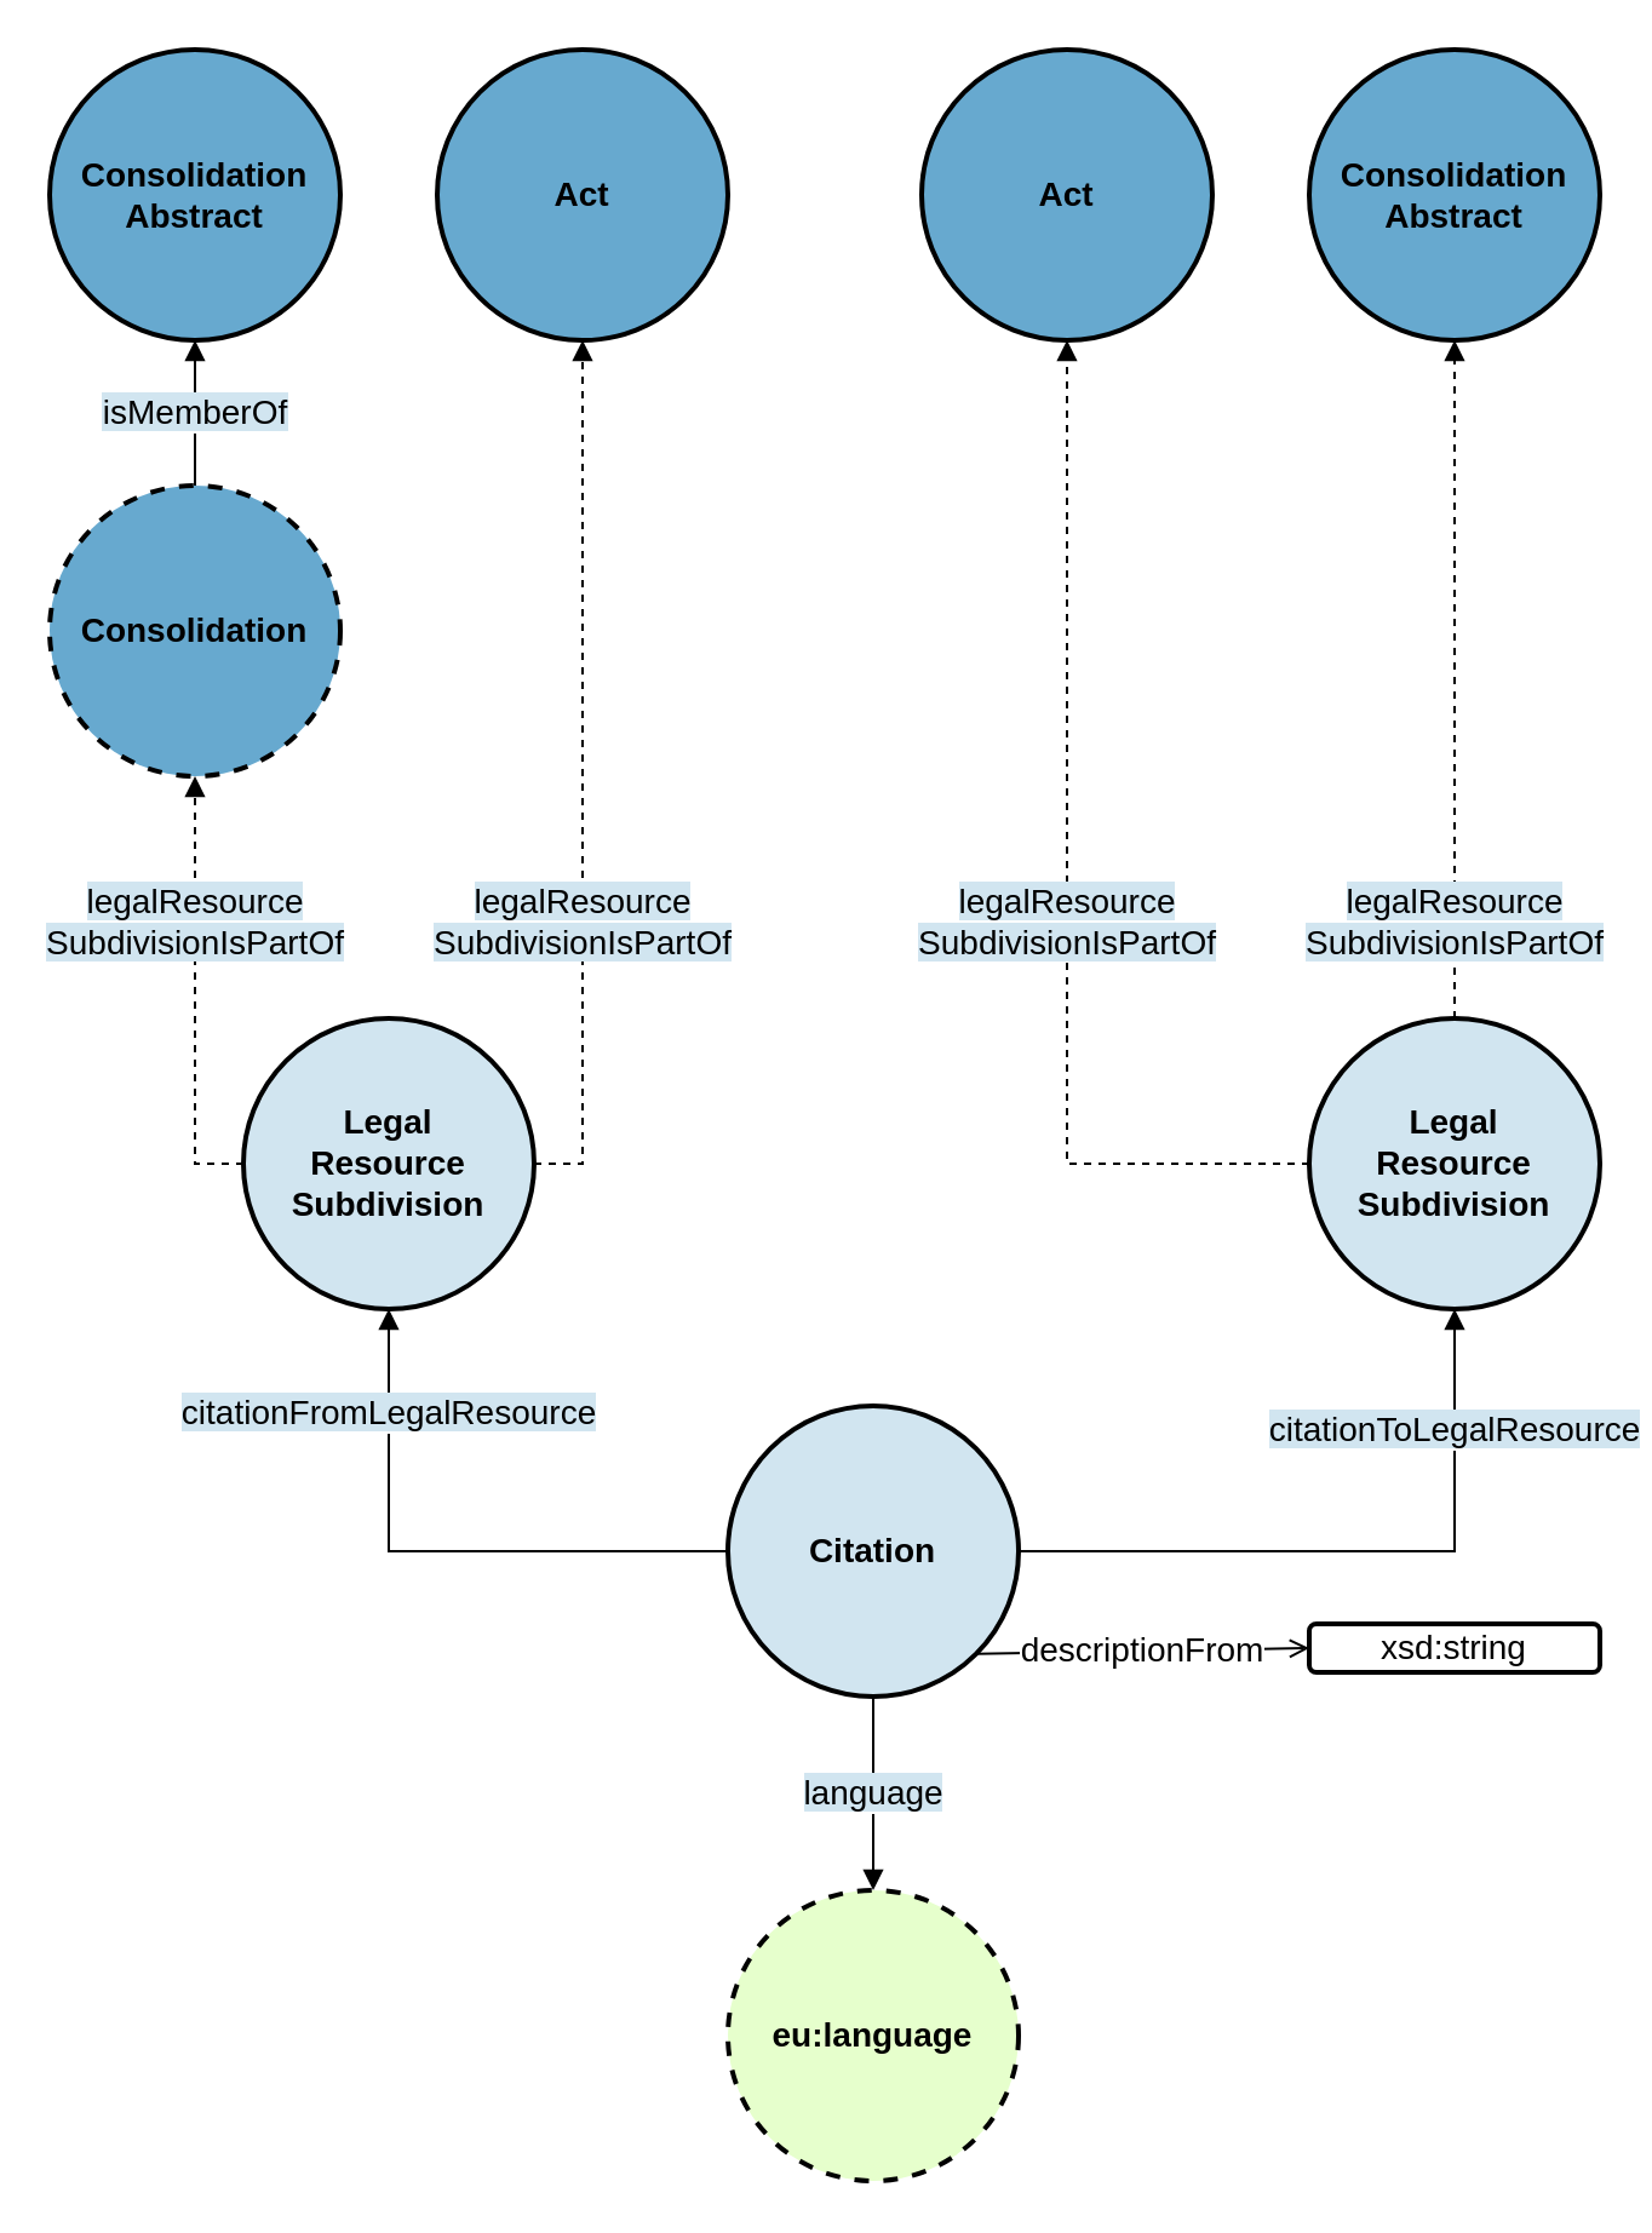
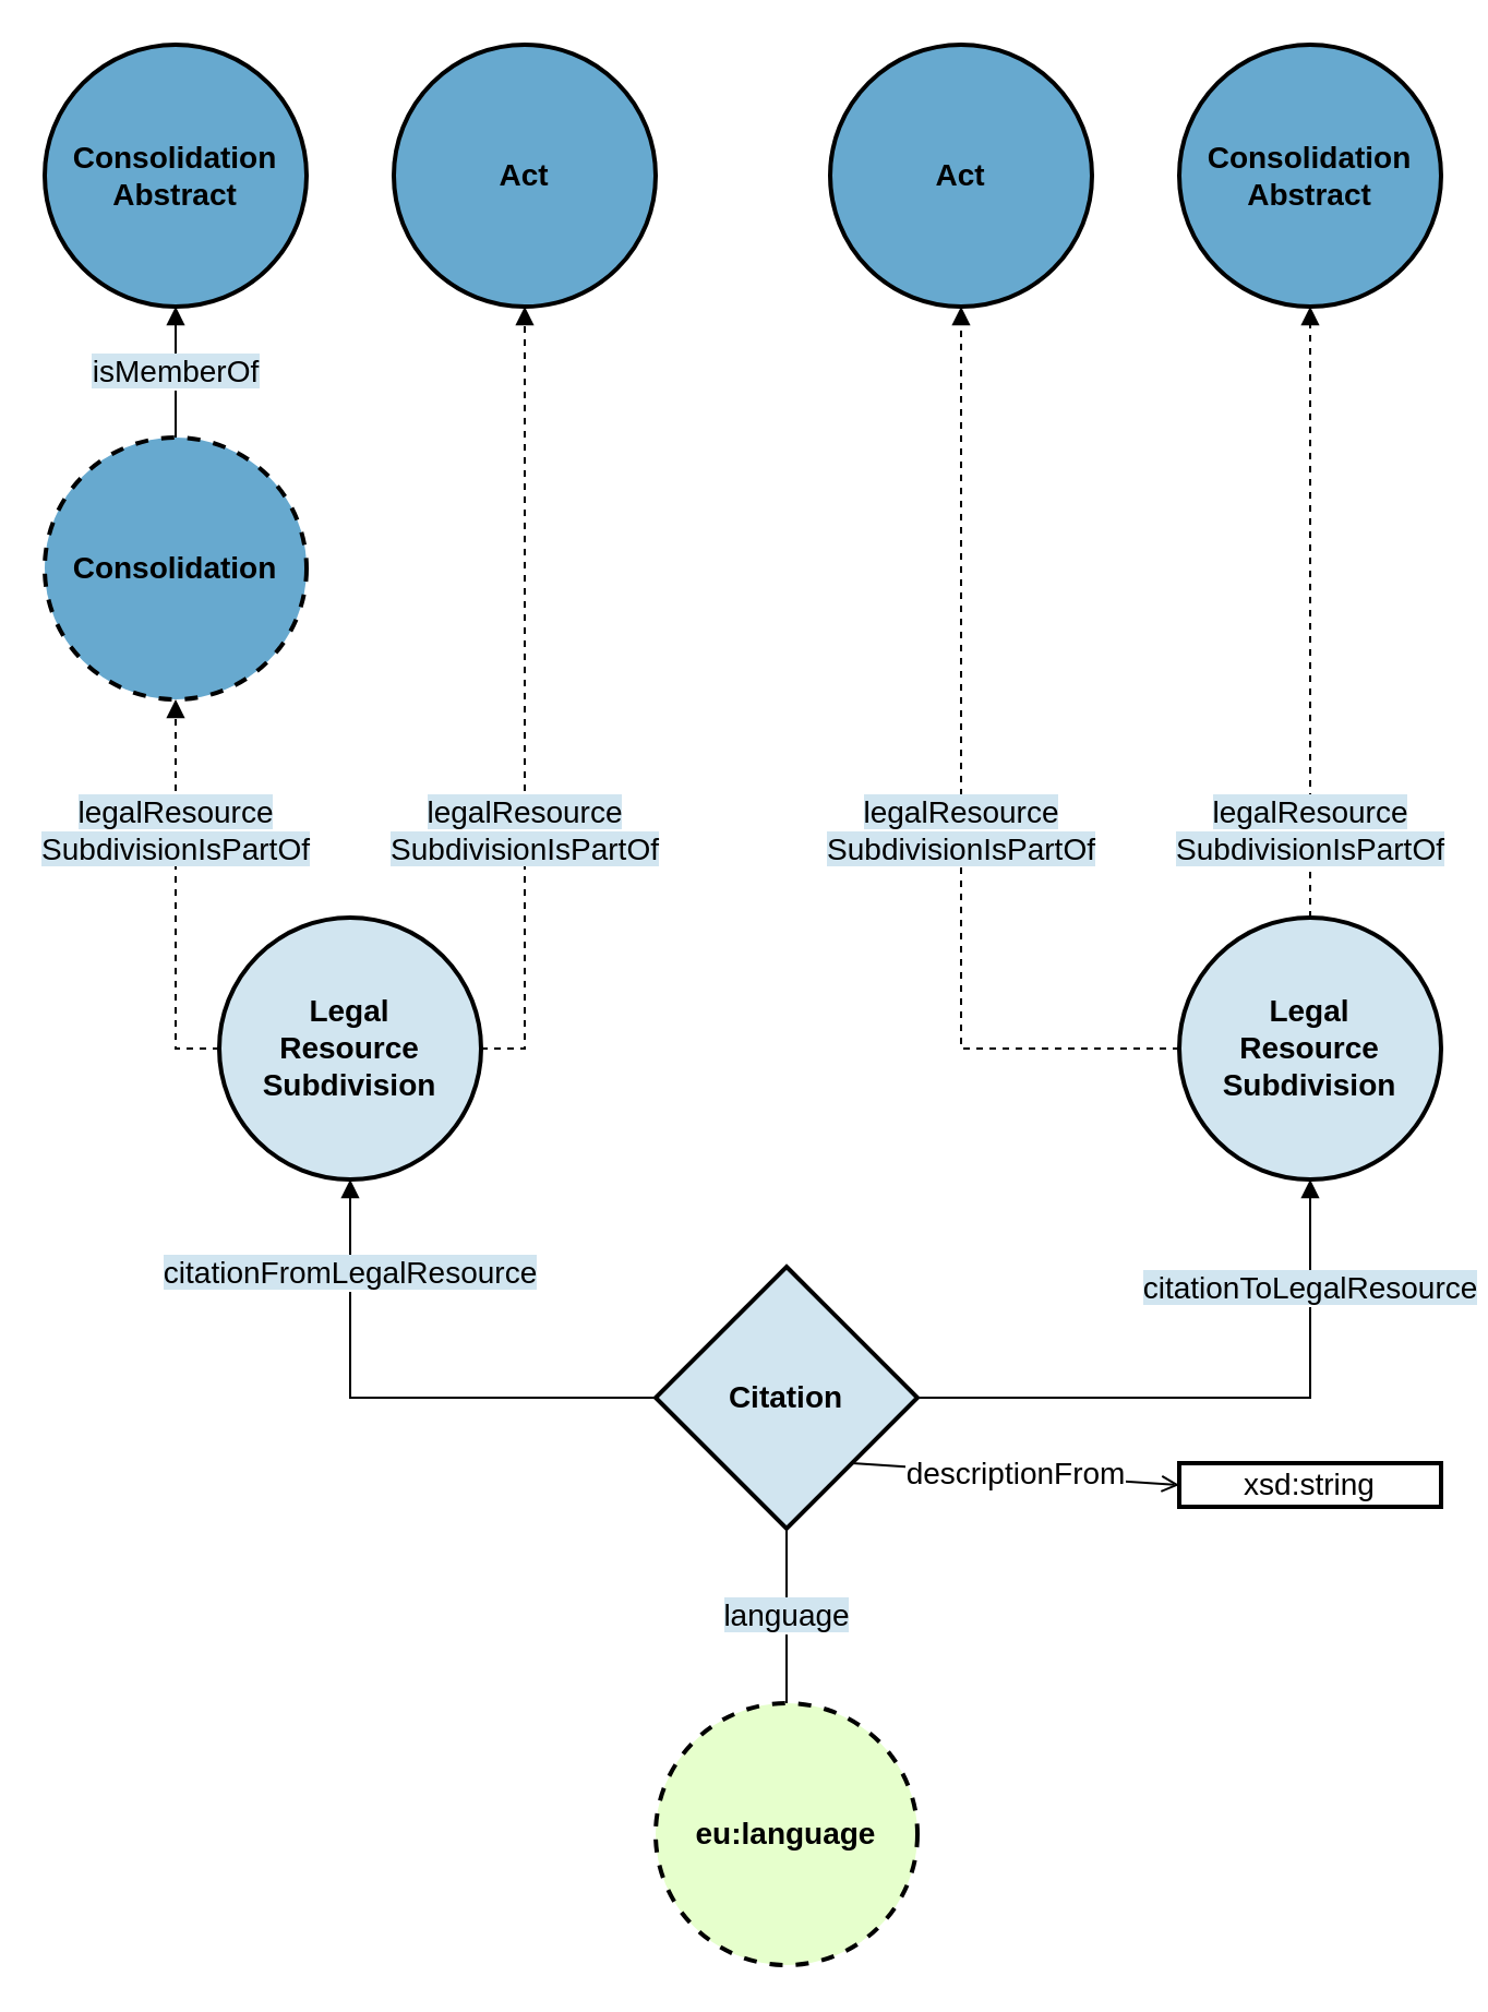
  <mxCell id="0" />
  <mxCell id="1" parent="0" />
  <mxCell id="2" value="&lt;b&gt;Consolidation&lt;br&gt;&lt;/b&gt;" style="ellipse;whiteSpace=wrap;html=1;rounded=0;shadow=0;glass=0;comic=0;strokeColor=#000000;strokeWidth=2;fillColor=#67A9CF;gradientColor=none;fontSize=14;fontColor=#000000;align=center;dashed=1;" parent="1" vertex="1"><mxGeometry x="20" y="200" width="120" height="120" as="geometry" /></mxCell>
- <mxCell id="3" value="&lt;b&gt;Citation&lt;/b&gt;" style="ellipse;whiteSpace=wrap;html=1;rounded=0;shadow=0;glass=0;comic=0;strokeColor=#000000;strokeWidth=2;fillColor=#D1E5F0;gradientColor=none;fontSize=14;fontColor=#000000;align=center;" parent="1" vertex="1"><mxGeometry x="300" y="580" width="120" height="120" as="geometry" /></mxCell>
+ <mxCell id="3" value="&lt;b&gt;Citation&lt;/b&gt;" style="rhombus;whiteSpace=wrap;html=1;shadow=0;glass=0;comic=0;strokeColor=#000000;strokeWidth=2;fillColor=#D1E5F0;gradientColor=none;fontSize=14;fontColor=#000000;align=center;" parent="1" vertex="1"><mxGeometry x="300" y="580" width="120" height="120" as="geometry" /></mxCell>
  <mxCell id="4" value="&lt;b&gt;Legal&lt;br&gt;Resource&lt;br&gt;Subdivision&lt;/b&gt;" style="ellipse;whiteSpace=wrap;html=1;rounded=0;shadow=0;glass=0;comic=0;strokeColor=#000000;strokeWidth=2;fillColor=#D1E5F0;gradientColor=none;fontSize=14;fontColor=#000000;align=center;" parent="1" vertex="1"><mxGeometry x="100" y="420" width="120" height="120" as="geometry" /></mxCell>
  <mxCell id="5" value="&lt;b&gt;Consolidation&lt;br&gt;Abstract&lt;br&gt;&lt;/b&gt;" style="ellipse;whiteSpace=wrap;html=1;rounded=0;shadow=0;glass=0;comic=0;strokeColor=#000000;strokeWidth=2;fillColor=#67A9CF;gradientColor=none;fontSize=14;fontColor=#000000;align=center;" parent="1" vertex="1"><mxGeometry x="540" y="20" width="120" height="120" as="geometry" /></mxCell>
  <mxCell id="6" value="&lt;b&gt;Legal&lt;br&gt;Resource&lt;br&gt;Subdivision&lt;/b&gt;" style="ellipse;whiteSpace=wrap;html=1;rounded=0;shadow=0;glass=0;comic=0;strokeColor=#000000;strokeWidth=2;fillColor=#D1E5F0;gradientColor=none;fontSize=14;fontColor=#000000;align=center;" parent="1" vertex="1"><mxGeometry x="540" y="420" width="120" height="120" as="geometry" /></mxCell>
  <mxCell id="7" value="&lt;span style=&quot;background-color: rgb(209, 229, 240);&quot;&gt;citationFromLegalResource&lt;/span&gt;" style="endArrow=block;html=1;strokeColor=#000000;fontSize=14;fontColor=#000000;endFill=1;entryX=0.5;entryY=1;entryDx=0;entryDy=0;exitX=0;exitY=0.5;exitDx=0;exitDy=0;edgeStyle=orthogonalEdgeStyle;rounded=0;curved=0;" parent="1" source="3" target="4" edge="1"><mxGeometry x="0.643" width="50" height="50" relative="1" as="geometry"><mxPoint x="150" y="660" as="sourcePoint" /><mxPoint x="350" y="530" as="targetPoint" /><mxPoint as="offset" /></mxGeometry></mxCell>
  <mxCell id="8" value="&lt;span style=&quot;background-color: rgb(209, 229, 240);&quot;&gt;citationToLegalResource&lt;/span&gt;" style="endArrow=block;html=1;strokeColor=#000000;fontSize=14;fontColor=#000000;endFill=1;entryX=0.5;entryY=1;entryDx=0;entryDy=0;exitX=1;exitY=0.5;exitDx=0;exitDy=0;rounded=0;edgeStyle=orthogonalEdgeStyle;" parent="1" source="3" target="6" edge="1"><mxGeometry x="0.643" width="50" height="50" relative="1" as="geometry"><mxPoint x="327.574" y="607.574" as="sourcePoint" /><mxPoint x="172.426" y="542.426" as="targetPoint" /><mxPoint as="offset" /></mxGeometry></mxCell>
  <mxCell id="9" value="&lt;span style=&quot;background-color: rgb(209, 229, 240);&quot;&gt;legalResource&lt;/span&gt;&lt;div&gt;&lt;span style=&quot;background-color: rgb(209, 229, 240);&quot;&gt;SubdivisionIsPartOf&lt;/span&gt;&lt;/div&gt;" style="endArrow=block;html=1;strokeColor=#000000;fontSize=14;fontColor=#000000;endFill=1;entryX=0.5;entryY=1;entryDx=0;entryDy=0;exitX=0;exitY=0.5;exitDx=0;exitDy=0;edgeStyle=orthogonalEdgeStyle;rounded=0;curved=0;dashed=1;" parent="1" source="4" target="2" edge="1"><mxGeometry x="0.333" width="50" height="50" relative="1" as="geometry"><mxPoint x="377.574" y="617.574" as="sourcePoint" /><mxPoint x="222.426" y="552.426" as="targetPoint" /><Array as="points"><mxPoint x="80" y="480" /></Array><mxPoint as="offset" /></mxGeometry></mxCell>
  <mxCell id="10" value="&lt;span style=&quot;background-color: rgb(209, 229, 240);&quot;&gt;legalResource&lt;/span&gt;&lt;div&gt;&lt;span style=&quot;background-color: rgb(209, 229, 240);&quot;&gt;SubdivisionIsPartOf&lt;/span&gt;&lt;/div&gt;" style="endArrow=block;html=1;strokeColor=#000000;fontSize=14;fontColor=#000000;endFill=1;entryX=0.5;entryY=1;entryDx=0;entryDy=0;exitX=0.5;exitY=0;exitDx=0;exitDy=0;dashed=1;" parent="1" source="6" target="5" edge="1"><mxGeometry x="-0.714" width="50" height="50" relative="1" as="geometry"><mxPoint x="130" y="430" as="sourcePoint" /><mxPoint x="130" y="350" as="targetPoint" /><Array as="points" /><mxPoint as="offset" /></mxGeometry></mxCell>
  <mxCell id="11" value="&lt;b&gt;Consolidation&lt;br&gt;Abstract&lt;br&gt;&lt;/b&gt;" style="ellipse;whiteSpace=wrap;html=1;rounded=0;shadow=0;glass=0;comic=0;strokeColor=#000000;strokeWidth=2;fillColor=#67A9CF;gradientColor=none;fontSize=14;fontColor=#000000;align=center;" parent="1" vertex="1"><mxGeometry x="20" y="20" width="120" height="120" as="geometry" /></mxCell>
  <mxCell id="12" value="&lt;span style=&quot;background-color: rgb(209, 229, 240);&quot;&gt;isMemberOf&lt;/span&gt;" style="endArrow=block;html=1;strokeColor=#000000;fontSize=14;fontColor=#000000;endFill=1;entryX=0.5;entryY=1;entryDx=0;entryDy=0;exitX=0.5;exitY=0;exitDx=0;exitDy=0;" parent="1" source="2" target="11" edge="1"><mxGeometry width="50" height="50" relative="1" as="geometry"><mxPoint x="90" y="450" as="sourcePoint" /><mxPoint x="90" y="330" as="targetPoint" /><Array as="points" /></mxGeometry></mxCell>
  <mxCell id="13" value="descriptionFrom" style="endArrow=open;html=1;strokeColor=#000000;fontSize=14;fontColor=#000000;endFill=1;exitX=1;exitY=1;exitDx=0;exitDy=0;entryX=0;entryY=0.5;entryDx=0;entryDy=0;" parent="1" source="3" target="14" edge="1"><mxGeometry width="50" height="50" relative="1" as="geometry"><mxPoint x="224" y="790" as="sourcePoint" /><mxPoint x="424" y="790" as="targetPoint" /></mxGeometry></mxCell>
- <mxCell id="14" value="xsd:string" style="whiteSpace=wrap;html=1;shadow=0;glass=0;comic=0;strokeColor=#000000;strokeWidth=2;fillColor=#FFFFFF;gradientColor=none;fontSize=14;fontColor=#000000;align=center;rounded=1;" parent="1" vertex="1"><mxGeometry x="540" y="670" width="120" height="20" as="geometry" /></mxCell>
+ <mxCell id="14" value="xsd:string" style="whiteSpace=wrap;html=1;rounded=0;shadow=0;glass=0;comic=0;strokeColor=#000000;strokeWidth=2;fillColor=#FFFFFF;gradientColor=none;fontSize=14;fontColor=#000000;align=center;" parent="1" vertex="1"><mxGeometry x="540" y="670" width="120" height="20" as="geometry" /></mxCell>
  <mxCell id="15" value="&lt;b&gt;eu:language&lt;/b&gt;" style="ellipse;whiteSpace=wrap;html=1;rounded=0;shadow=0;glass=0;comic=0;strokeColor=#000000;strokeWidth=2;fillColor=#E6FFCC;gradientColor=none;fontSize=14;fontColor=#000000;align=center;dashed=1;" parent="1" vertex="1"><mxGeometry x="300" y="780" width="120" height="120" as="geometry" /></mxCell>
- <mxCell id="16" value="&lt;span style=&quot;background-color: rgb(209, 229, 240);&quot;&gt;language&lt;/span&gt;" style="endArrow=block;html=1;strokeColor=#000000;fontSize=14;fontColor=#000000;endFill=1;entryX=0.5;entryY=0;entryDx=0;entryDy=0;exitX=0.5;exitY=1;exitDx=0;exitDy=0;" parent="1" source="3" target="15" edge="1"><mxGeometry width="50" height="50" relative="1" as="geometry"><mxPoint x="327.574" y="607.574" as="sourcePoint" /><mxPoint x="172.426" y="532.426" as="targetPoint" /><Array as="points" /></mxGeometry></mxCell>
+ <mxCell id="16" value="&lt;span style=&quot;background-color: rgb(209, 229, 240);&quot;&gt;language&lt;/span&gt;" style="endArrow=none;html=1;strokeColor=#000000;fontSize=14;fontColor=#000000;endFill=1;entryX=0.5;entryY=0;entryDx=0;entryDy=0;exitX=0.5;exitY=1;exitDx=0;exitDy=0;" parent="1" source="3" target="15" edge="1"><mxGeometry width="50" height="50" relative="1" as="geometry"><mxPoint x="327.574" y="607.574" as="sourcePoint" /><mxPoint x="172.426" y="532.426" as="targetPoint" /><Array as="points" /></mxGeometry></mxCell>
  <mxCell id="17" value="&lt;b&gt;Act&lt;/b&gt;" style="ellipse;whiteSpace=wrap;html=1;rounded=0;shadow=0;glass=0;comic=0;strokeColor=#000000;strokeWidth=2;fillColor=#67A9CF;gradientColor=none;fontSize=14;fontColor=#000000;align=center;" vertex="1" parent="1"><mxGeometry x="180" y="20" width="120" height="120" as="geometry" /></mxCell>
  <mxCell id="18" value="&lt;b&gt;Act&lt;/b&gt;" style="ellipse;whiteSpace=wrap;html=1;rounded=0;shadow=0;glass=0;comic=0;strokeColor=#000000;strokeWidth=2;fillColor=#67A9CF;gradientColor=none;fontSize=14;fontColor=#000000;align=center;" vertex="1" parent="1"><mxGeometry x="380" y="20" width="120" height="120" as="geometry" /></mxCell>
  <mxCell id="19" value="&lt;span style=&quot;background-color: rgb(209, 229, 240);&quot;&gt;legalResource&lt;/span&gt;&lt;div&gt;&lt;span style=&quot;background-color: rgb(209, 229, 240);&quot;&gt;SubdivisionIsPartOf&lt;/span&gt;&lt;/div&gt;" style="endArrow=block;html=1;strokeColor=#000000;fontSize=14;fontColor=#000000;endFill=1;entryX=0.5;entryY=1;entryDx=0;entryDy=0;edgeStyle=orthogonalEdgeStyle;rounded=0;curved=0;exitX=1;exitY=0.5;exitDx=0;exitDy=0;dashed=1;" edge="1" parent="1" source="4" target="17"><mxGeometry x="-0.333" width="50" height="50" relative="1" as="geometry"><mxPoint x="160" y="420" as="sourcePoint" /><mxPoint x="90" y="390" as="targetPoint" /><mxPoint as="offset" /></mxGeometry></mxCell>
  <mxCell id="20" value="&lt;span style=&quot;background-color: rgb(209, 229, 240);&quot;&gt;legalResource&lt;/span&gt;&lt;div&gt;&lt;span style=&quot;background-color: rgb(209, 229, 240);&quot;&gt;SubdivisionIsPartOf&lt;/span&gt;&lt;/div&gt;" style="endArrow=block;html=1;strokeColor=#000000;fontSize=14;fontColor=#000000;endFill=1;entryX=0.5;entryY=1;entryDx=0;entryDy=0;exitX=0;exitY=0.5;exitDx=0;exitDy=0;edgeStyle=orthogonalEdgeStyle;rounded=0;curved=0;dashed=1;" edge="1" parent="1" source="6" target="18"><mxGeometry x="-0.091" width="50" height="50" relative="1" as="geometry"><mxPoint x="610" y="430" as="sourcePoint" /><mxPoint x="610" y="190" as="targetPoint" /><mxPoint as="offset" /></mxGeometry></mxCell>
